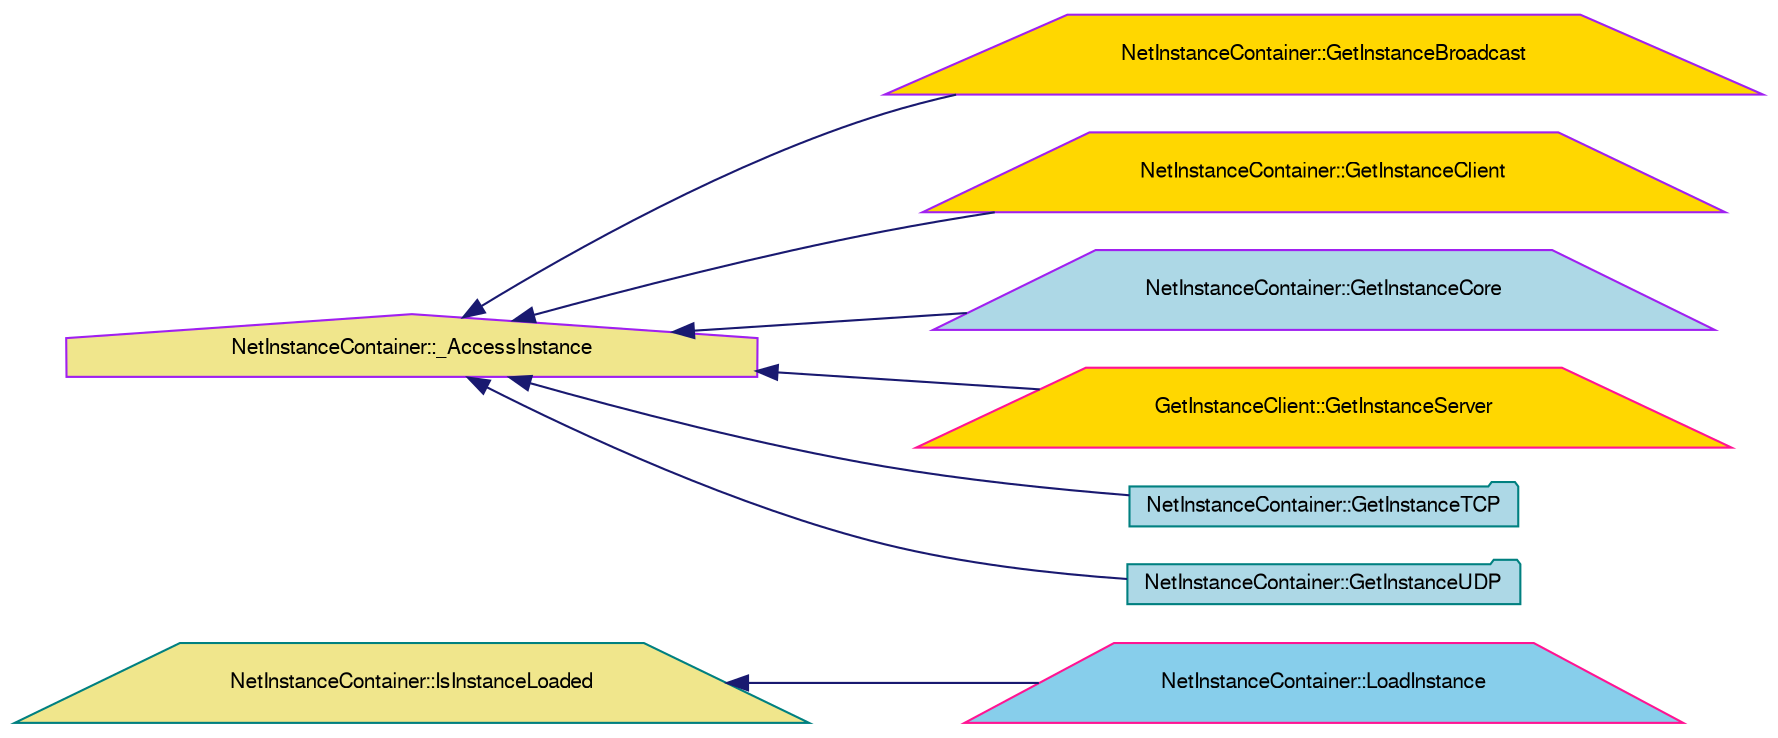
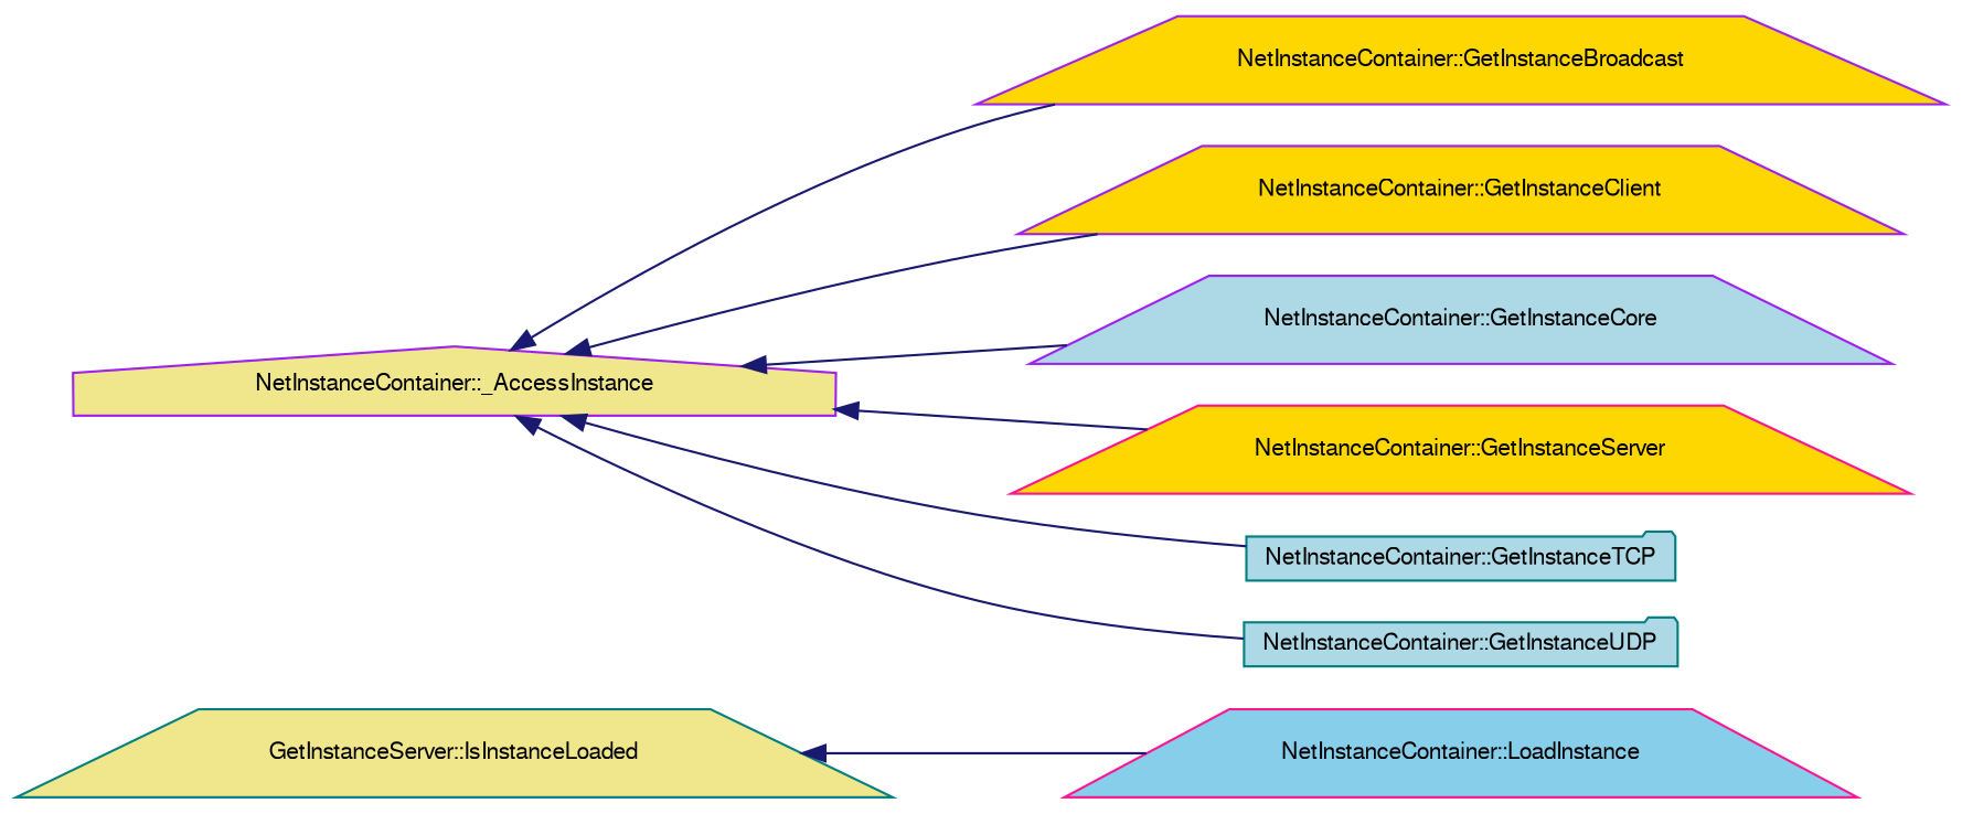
  digraph {
    rankdir=LR
    node [color=purple fillcolor=gold fontname=FreeSans fontsize=10 shape=trapezium style=filled]
    edge [color=midnightblue dir=back fontname=FreeSans fontsize=10 labelfontname=FreeSans labelfontsize=10 style=solid]
-   n1 [color=teal fillcolor=khaki fontcolor=black height=0.2 label="NetInstanceContainer::IsInstanceLoaded" width=0.4]
+   n1 [color=teal fillcolor=khaki fontcolor=black height=0.2 label="GetInstanceServer::IsInstanceLoaded" width=0.4]
    n2 [color=deeppink fillcolor=skyblue height=0.2 label="NetInstanceContainer::LoadInstance" width=0.4]
    n3 [fillcolor=khaki height=0.2 label="NetInstanceContainer::_AccessInstance" shape=house width=0.4]
    n4 [height=0.2 label="NetInstanceContainer::GetInstanceBroadcast" width=0.4]
    n5 [height=0.2 label="NetInstanceContainer::GetInstanceClient" width=0.4]
    n6 [fillcolor=lightblue height=0.2 label="NetInstanceContainer::GetInstanceCore" width=0.4]
-   n7 [color=deeppink height=0.2 label="GetInstanceClient::GetInstanceServer" width=0.4]
+   n7 [color=deeppink height=0.2 label="NetInstanceContainer::GetInstanceServer" width=0.4]
    n8 [color=teal fillcolor=lightblue height=0.2 label="NetInstanceContainer::GetInstanceTCP" shape=folder width=0.4]
    n9 [color=teal fillcolor=lightblue height=0.2 label="NetInstanceContainer::GetInstanceUDP" shape=folder width=0.4]
    n1 -> n2
    n3 -> n4
    n3 -> n5
    n3 -> n6
    n3 -> n7
    n3 -> n8
    n3 -> n9
  }
